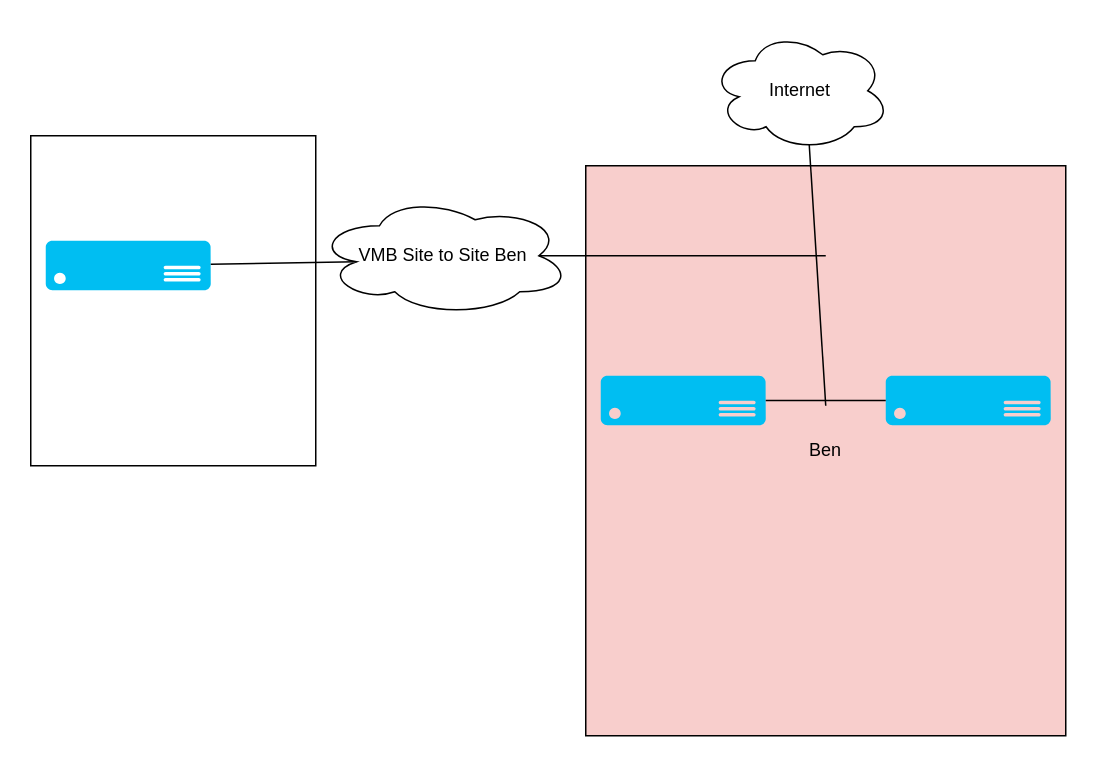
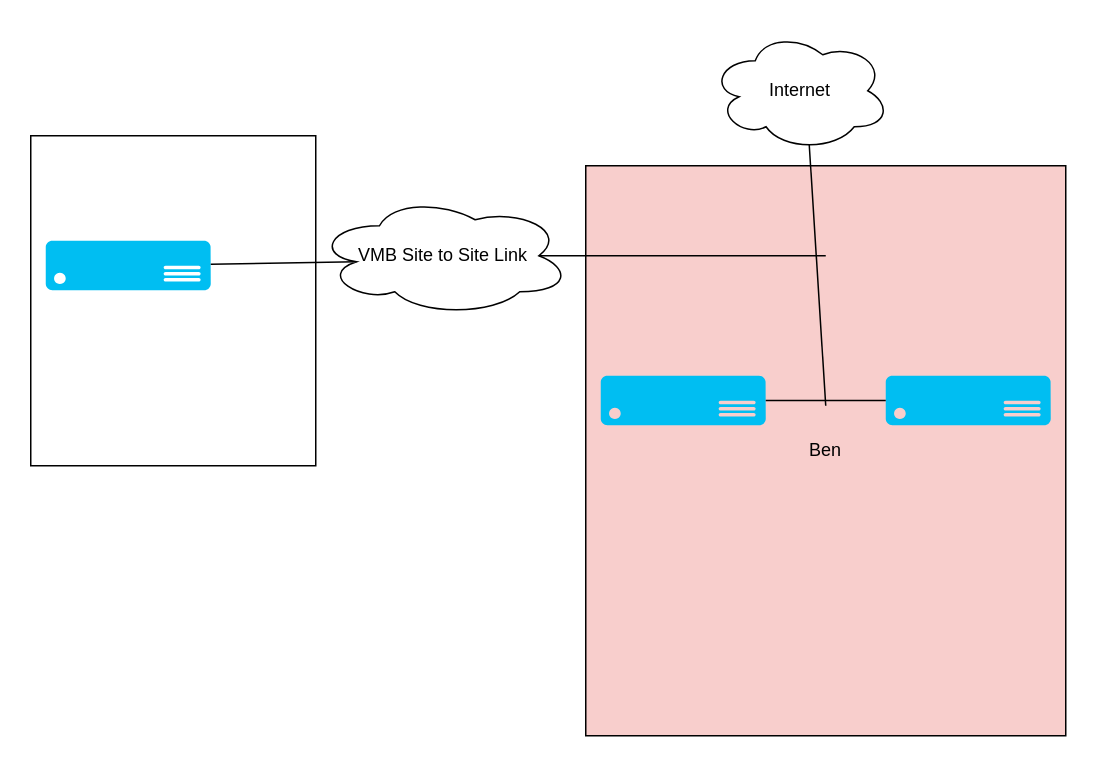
  <mxCell id="0" />
  <mxCell id="1" parent="0" />
  <mxCell id="2" value="" style="rounded=0;whiteSpace=wrap;html=1;" vertex="1" parent="1"><mxGeometry y="90" width="190" height="220" as="geometry" x="20" /></mxCell>
  <mxCell id="3" value="Ben" style="rounded=0;whiteSpace=wrap;html=1;fillColor=#f8cecc;" vertex="1" parent="1"><mxGeometry x="390" y="110" width="320" height="380" as="geometry" /></mxCell>
  <mxCell id="4" value="" style="verticalLabelPosition=bottom;html=1;verticalAlign=top;align=center;strokeColor=none;fillColor=#00BEF2;shape=mxgraph.azure.server;" vertex="1" parent="1"><mxGeometry x="400" y="250" width="110" height="33" as="geometry" /></mxCell>
  <mxCell id="5" value="" style="verticalLabelPosition=bottom;html=1;verticalAlign=top;align=center;strokeColor=none;fillColor=#00BEF2;shape=mxgraph.azure.server;" vertex="1" parent="1"><mxGeometry x="590" y="250" width="110" height="33" as="geometry" /></mxCell>
  <mxCell id="6" value="" style="verticalLabelPosition=bottom;html=1;verticalAlign=top;align=center;strokeColor=none;fillColor=#00BEF2;shape=mxgraph.azure.server;" vertex="1" parent="1"><mxGeometry x="30" y="160" width="110" height="33" as="geometry" /></mxCell>
  <mxCell id="7" value="" style="endArrow=none;html=1;entryX=0;entryY=0.5;entryDx=0;entryDy=0;entryPerimeter=0;exitX=1;exitY=0.5;exitDx=0;exitDy=0;exitPerimeter=0;" edge="1" parent="1" source="4" target="5"><mxGeometry width="50" height="50" relative="1" as="geometry"><mxPoint x="510" y="290" as="sourcePoint" /><mxPoint x="550" y="280" as="targetPoint" /></mxGeometry></mxCell>
  <mxCell id="8" value="Internet" style="ellipse;shape=cloud;whiteSpace=wrap;html=1;" vertex="1" parent="1"><mxGeometry x="473" y="20" width="120" height="80" as="geometry" /></mxCell>
- <mxCell id="9" value="VMB Site to Site Ben" style="ellipse;shape=cloud;whiteSpace=wrap;html=1;" vertex="1" parent="1"><mxGeometry x="210" y="130" width="170" height="80" as="geometry" /></mxCell>
+ <mxCell id="9" value="VMB Site to Site Link" style="ellipse;shape=cloud;whiteSpace=wrap;html=1;" vertex="1" parent="1"><mxGeometry x="210" y="130" width="170" height="80" as="geometry" /></mxCell>
  <mxCell id="10" value="" style="endArrow=none;html=1;exitX=0.875;exitY=0.5;exitDx=0;exitDy=0;exitPerimeter=0;" edge="1" parent="1" source="9"><mxGeometry width="50" height="50" relative="1" as="geometry"><mxPoint x="500" y="220" as="sourcePoint" /><mxPoint x="550" y="170" as="targetPoint" /></mxGeometry></mxCell>
  <mxCell id="11" value="" style="endArrow=none;html=1;entryX=0.16;entryY=0.55;entryDx=0;entryDy=0;entryPerimeter=0;" edge="1" parent="1" source="6" target="9"><mxGeometry width="50" height="50" relative="1" as="geometry"><mxPoint x="245" y="230" as="sourcePoint" /><mxPoint x="245" y="170" as="targetPoint" /></mxGeometry></mxCell>
  <mxCell id="12" value="" style="endArrow=none;html=1;entryX=0.55;entryY=0.95;entryDx=0;entryDy=0;entryPerimeter=0;" edge="1" parent="1" target="8"><mxGeometry width="50" height="50" relative="1" as="geometry"><mxPoint x="550" y="270" as="sourcePoint" /><mxPoint x="530" y="80" as="targetPoint" /></mxGeometry></mxCell>
